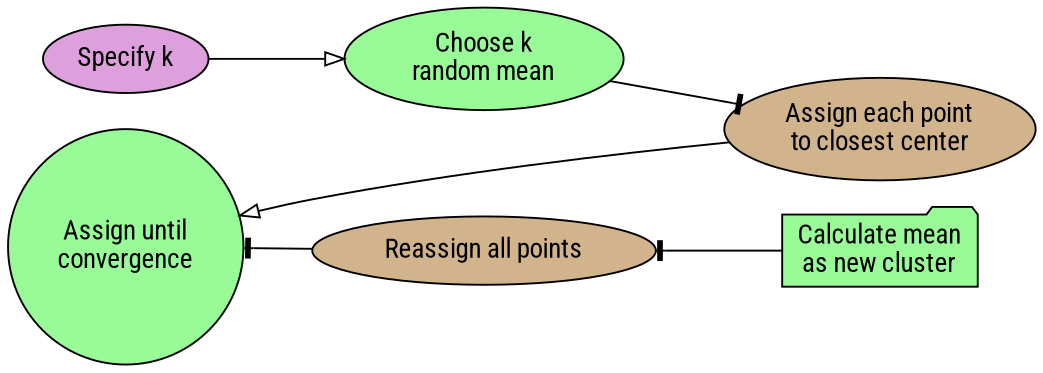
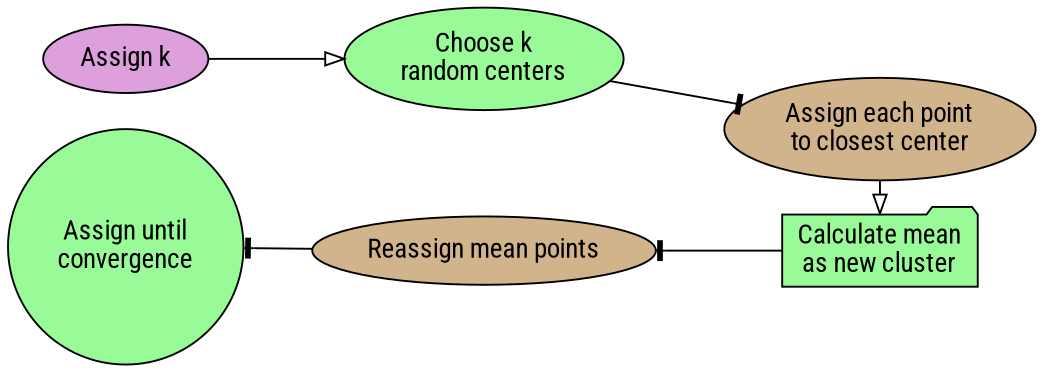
  digraph {
    fontname="Roboto Condensed"
    rankdir=LR
    node [fillcolor=palegreen fontname="Roboto Condensed" shape=ellipse style=filled]
    edge [arrowhead=tee fontname="Roboto Condensed"]
-   n1 [fillcolor=plum label="Specify k"]
+   n1 [fillcolor=plum label="Assign k"]
    n2 [label="Assign until\nconvergence" shape=circle]
-   n3 [label="Choose k\nrandom mean"]
-   n4 [fillcolor=tan label="Reassign all points"]
+   n3 [label="Choose k\nrandom centers"]
+   n4 [fillcolor=tan label="Reassign mean points"]
    n5 [fillcolor=tan label="Assign each point\nto closest center"]
    n6 [label="Calculate mean\nas new cluster" shape=folder]
    subgraph sub_1 {
      rank=same
      n1
      n2
    }
    subgraph sub_2 {
      rank=same
      n3
      n4
    }
    subgraph sub_3 {
      rank=same
      n5
      n6
    }
    n1 -> n3 [arrowhead=onormal]
    n3 -> n5
    n4 -> n2
-   n5 -> n2 [arrowhead=onormal]
+   n5 -> n6 [arrowhead=onormal]
    n6 -> n4
  }
